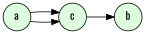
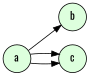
  digraph {
    fontname=Oswald
    rankdir=LR
    node [fillcolor="#ddffdd" fontname=Oswald shape=circle style=filled]
    edge [fontname=Oswald]
    a
    b
    c
-   c -> b
+   a -> b
    a -> c
    a -> c
  }
